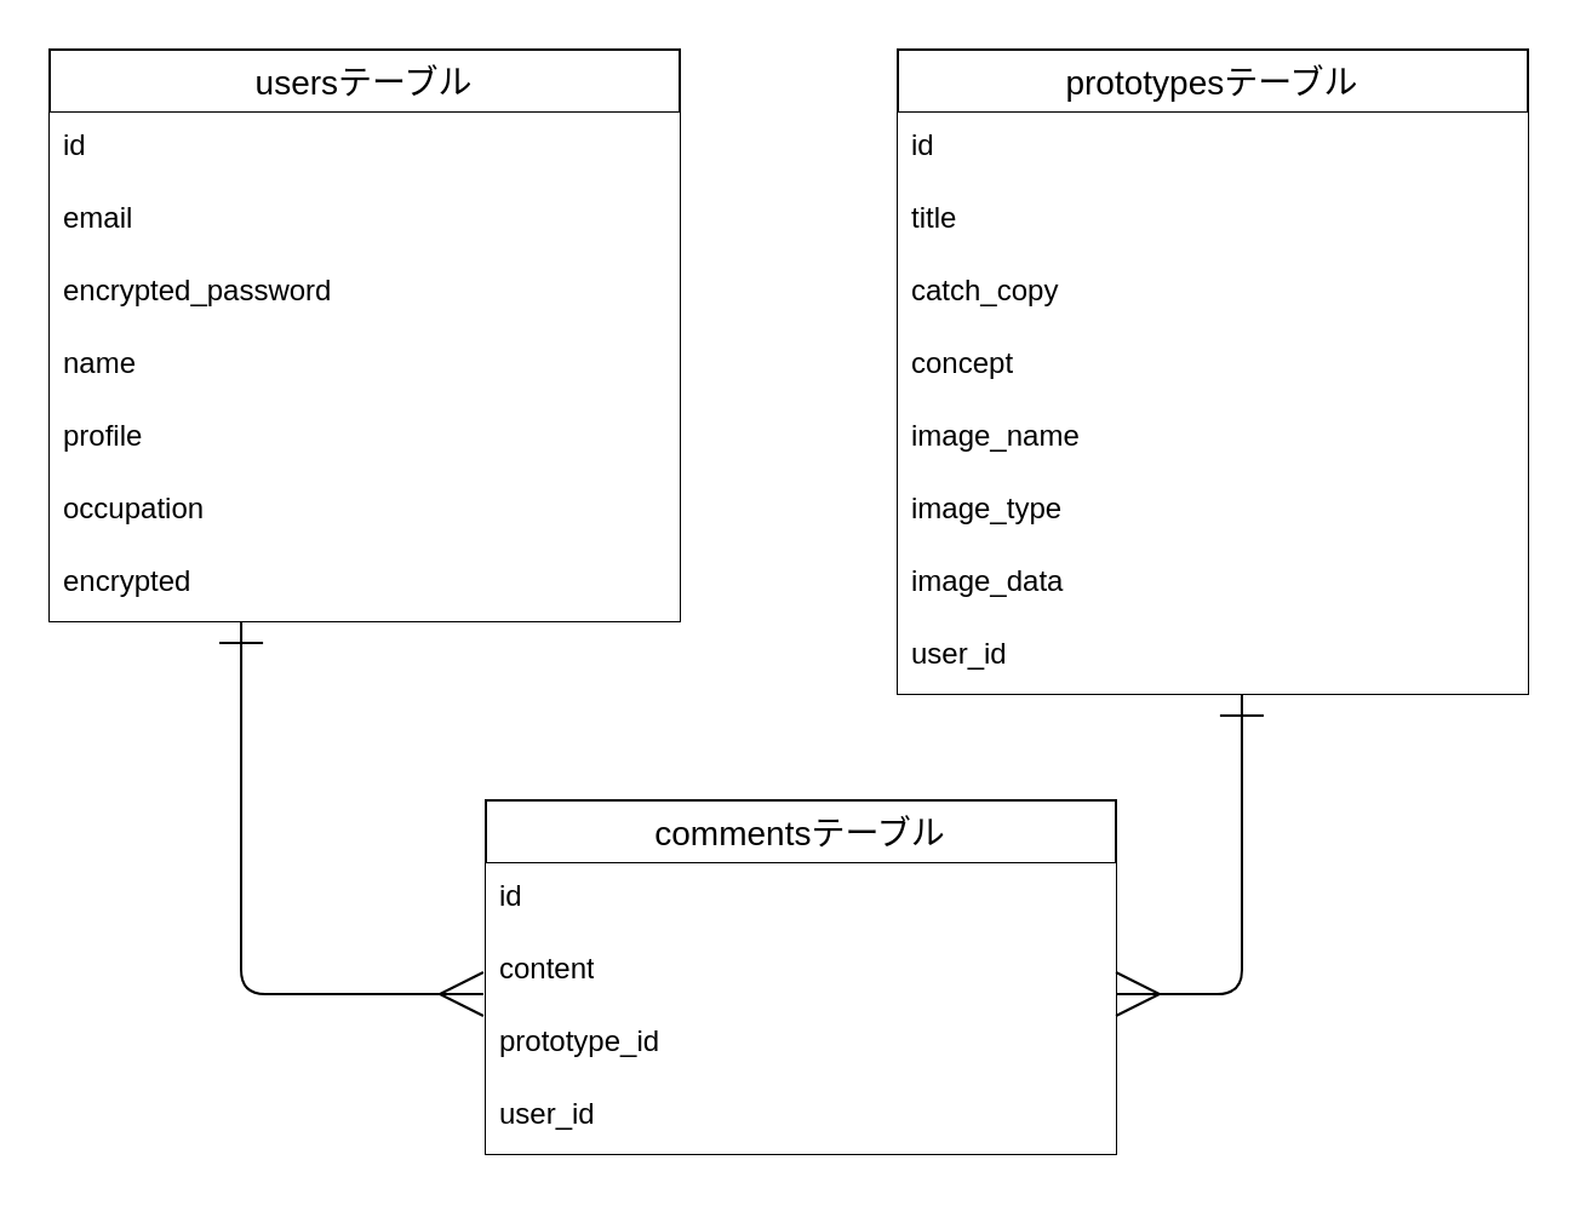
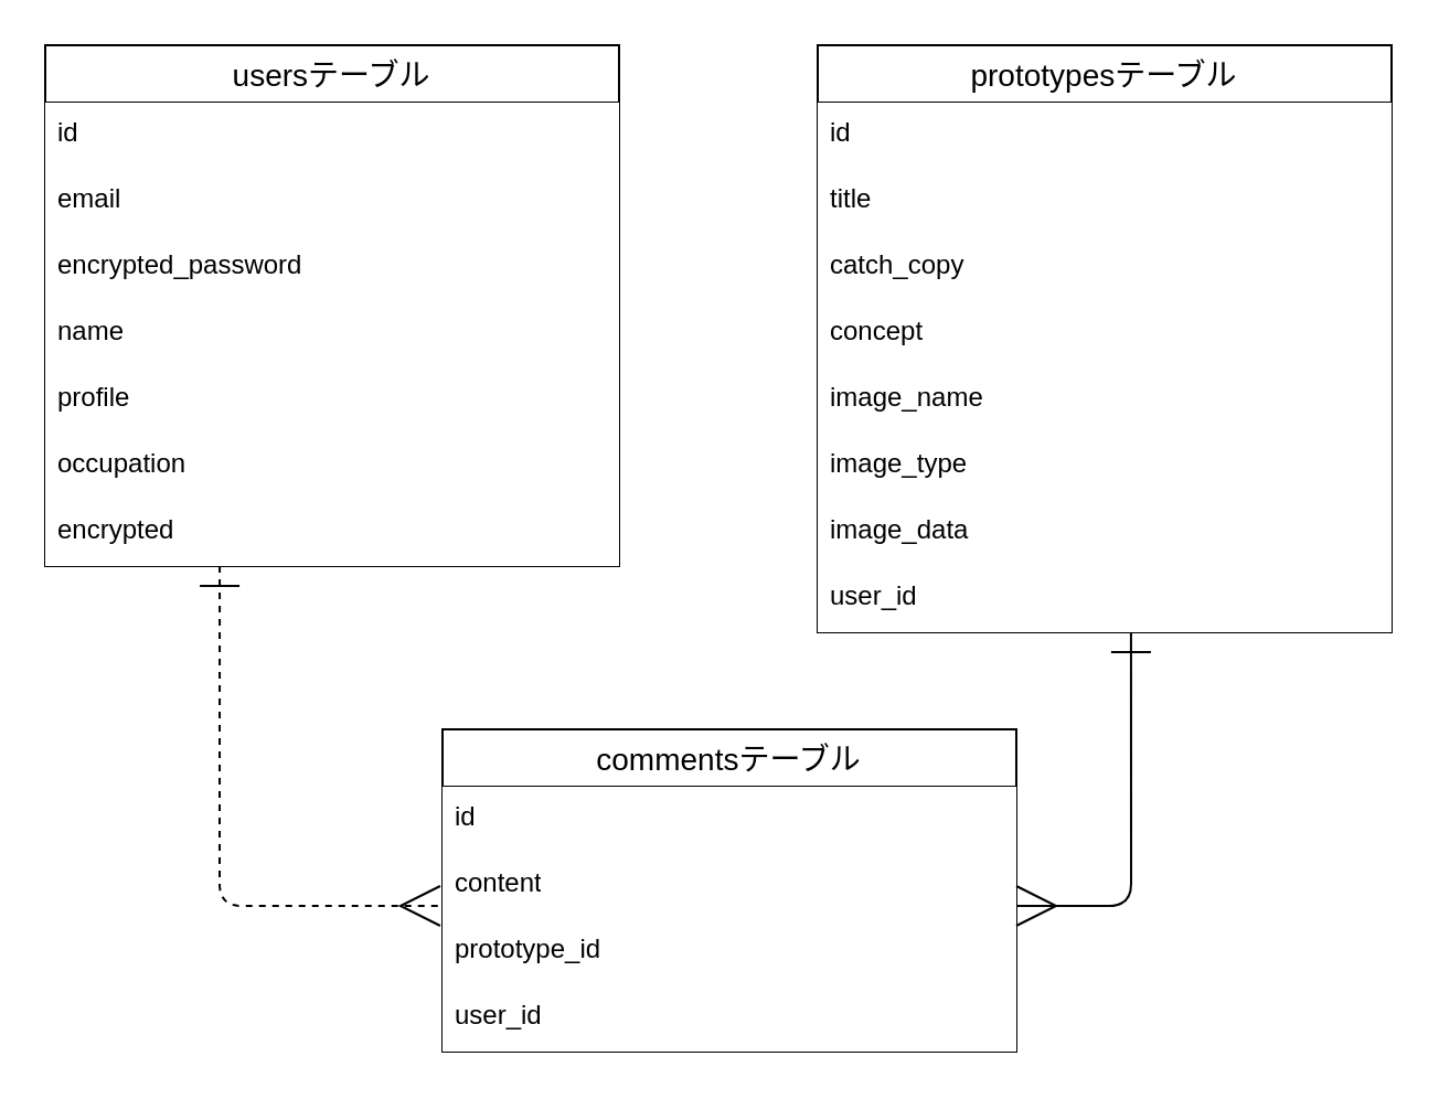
  <mxCell id="0" />
  <mxCell id="1" parent="0" />
  <mxCell id="2" value="usersテーブル" style="swimlane;fontStyle=0;childLayout=stackLayout;horizontal=1;startSize=26;horizontalStack=0;resizeParent=1;resizeParentMax=0;resizeLast=0;collapsible=1;marginBottom=0;align=center;fontSize=14;" parent="1" vertex="1"><mxGeometry x="20" y="20" width="260" height="236" as="geometry"><mxRectangle x="40" y="80" width="130" height="30" as="alternateBounds" /></mxGeometry></mxCell>
  <mxCell id="3" value="id" style="text;strokeColor=none;fillColor=default;spacingLeft=4;spacingRight=4;overflow=hidden;rotatable=0;points=[[0,0.5],[1,0.5]];portConstraint=eastwest;fontSize=12;whiteSpace=wrap;html=1;" parent="2" vertex="1"><mxGeometry y="26" width="260" height="30" as="geometry" /></mxCell>
  <mxCell id="4" style="edgeStyle=none;html=1;" parent="2" source="5" target="3" edge="1"><mxGeometry relative="1" as="geometry" /></mxCell>
  <mxCell id="5" value="email" style="text;strokeColor=none;fillColor=default;spacingLeft=4;spacingRight=4;overflow=hidden;rotatable=0;points=[[0,0.5],[1,0.5]];portConstraint=eastwest;fontSize=12;whiteSpace=wrap;html=1;" parent="2" vertex="1"><mxGeometry y="56" width="260" height="30" as="geometry" /></mxCell>
  <mxCell id="6" value="encrypted_password" style="text;spacingLeft=4;spacingRight=4;overflow=hidden;rotatable=0;points=[[0,0.5],[1,0.5]];portConstraint=eastwest;fontSize=12;whiteSpace=wrap;html=1;fillColor=default;" parent="2" vertex="1"><mxGeometry y="86" width="260" height="30" as="geometry" /></mxCell>
  <mxCell id="7" value="name" style="text;strokeColor=none;fillColor=default;spacingLeft=4;spacingRight=4;overflow=hidden;rotatable=0;points=[[0,0.5],[1,0.5]];portConstraint=eastwest;fontSize=12;whiteSpace=wrap;html=1;" parent="2" vertex="1"><mxGeometry y="116" width="260" height="30" as="geometry" /></mxCell>
  <mxCell id="8" value="profile" style="text;strokeColor=none;fillColor=default;spacingLeft=4;spacingRight=4;overflow=hidden;rotatable=0;points=[[0,0.5],[1,0.5]];portConstraint=eastwest;fontSize=12;whiteSpace=wrap;html=1;" parent="2" vertex="1"><mxGeometry y="146" width="260" height="30" as="geometry" /></mxCell>
  <mxCell id="9" value="occupation" style="text;strokeColor=none;fillColor=default;spacingLeft=4;spacingRight=4;overflow=hidden;rotatable=0;points=[[0,0.5],[1,0.5]];portConstraint=eastwest;fontSize=12;whiteSpace=wrap;html=1;" parent="2" vertex="1"><mxGeometry y="176" width="260" height="30" as="geometry" /></mxCell>
  <mxCell id="10" value="encrypted" style="text;strokeColor=none;fillColor=default;spacingLeft=4;spacingRight=4;overflow=hidden;rotatable=0;points=[[0,0.5],[1,0.5]];portConstraint=eastwest;fontSize=12;whiteSpace=wrap;html=1;" parent="2" vertex="1"><mxGeometry y="206" width="260" height="30" as="geometry" /></mxCell>
  <mxCell id="11" value="prototypesテーブル" style="swimlane;fontStyle=0;childLayout=stackLayout;horizontal=1;startSize=26;horizontalStack=0;resizeParent=1;resizeParentMax=0;resizeLast=0;collapsible=1;marginBottom=0;align=center;fontSize=14;" vertex="1" parent="1"><mxGeometry x="370" y="20" width="260" height="266" as="geometry"><mxRectangle x="40" y="80" width="130" height="30" as="alternateBounds" /></mxGeometry></mxCell>
  <mxCell id="12" value="id" style="text;strokeColor=none;fillColor=default;spacingLeft=4;spacingRight=4;overflow=hidden;rotatable=0;points=[[0,0.5],[1,0.5]];portConstraint=eastwest;fontSize=12;whiteSpace=wrap;html=1;" vertex="1" parent="11"><mxGeometry y="26" width="260" height="30" as="geometry" /></mxCell>
  <mxCell id="13" style="edgeStyle=none;html=1;" edge="1" parent="11" source="14" target="12"><mxGeometry relative="1" as="geometry" /></mxCell>
  <mxCell id="14" value="title" style="text;strokeColor=none;fillColor=default;spacingLeft=4;spacingRight=4;overflow=hidden;rotatable=0;points=[[0,0.5],[1,0.5]];portConstraint=eastwest;fontSize=12;whiteSpace=wrap;html=1;" vertex="1" parent="11"><mxGeometry y="56" width="260" height="30" as="geometry" /></mxCell>
  <mxCell id="15" value="catch_copy" style="text;strokeColor=none;fillColor=default;spacingLeft=4;spacingRight=4;overflow=hidden;rotatable=0;points=[[0,0.5],[1,0.5]];portConstraint=eastwest;fontSize=12;whiteSpace=wrap;html=1;" vertex="1" parent="11"><mxGeometry y="86" width="260" height="30" as="geometry" /></mxCell>
  <mxCell id="16" value="concept" style="text;strokeColor=none;fillColor=default;spacingLeft=4;spacingRight=4;overflow=hidden;rotatable=0;points=[[0,0.5],[1,0.5]];portConstraint=eastwest;fontSize=12;whiteSpace=wrap;html=1;" vertex="1" parent="11"><mxGeometry y="116" width="260" height="30" as="geometry" /></mxCell>
  <mxCell id="17" value="image_name" style="text;strokeColor=none;fillColor=default;spacingLeft=4;spacingRight=4;overflow=hidden;rotatable=0;points=[[0,0.5],[1,0.5]];portConstraint=eastwest;fontSize=12;whiteSpace=wrap;html=1;" vertex="1" parent="11"><mxGeometry y="146" width="260" height="30" as="geometry" /></mxCell>
  <mxCell id="18" value="image_type" style="text;strokeColor=none;fillColor=default;spacingLeft=4;spacingRight=4;overflow=hidden;rotatable=0;points=[[0,0.5],[1,0.5]];portConstraint=eastwest;fontSize=12;whiteSpace=wrap;html=1;" vertex="1" parent="11"><mxGeometry y="176" width="260" height="30" as="geometry" /></mxCell>
  <mxCell id="19" value="image_data" style="text;strokeColor=none;fillColor=default;spacingLeft=4;spacingRight=4;overflow=hidden;rotatable=0;points=[[0,0.5],[1,0.5]];portConstraint=eastwest;fontSize=12;whiteSpace=wrap;html=1;" vertex="1" parent="11"><mxGeometry y="206" width="260" height="30" as="geometry" /></mxCell>
  <mxCell id="20" value="user_id" style="text;strokeColor=none;fillColor=default;spacingLeft=4;spacingRight=4;overflow=hidden;rotatable=0;points=[[0,0.5],[1,0.5]];portConstraint=eastwest;fontSize=12;whiteSpace=wrap;html=1;" vertex="1" parent="11"><mxGeometry y="236" width="260" height="30" as="geometry" /></mxCell>
  <mxCell id="21" value="commentsテーブル" style="swimlane;fontStyle=0;childLayout=stackLayout;horizontal=1;startSize=26;horizontalStack=0;resizeParent=1;resizeParentMax=0;resizeLast=0;collapsible=1;marginBottom=0;align=center;fontSize=14;" vertex="1" parent="1"><mxGeometry x="200" y="330" width="260" height="146" as="geometry"><mxRectangle x="40" y="80" width="130" height="30" as="alternateBounds" /></mxGeometry></mxCell>
  <mxCell id="22" value="id" style="text;strokeColor=none;fillColor=default;spacingLeft=4;spacingRight=4;overflow=hidden;rotatable=0;points=[[0,0.5],[1,0.5]];portConstraint=eastwest;fontSize=12;whiteSpace=wrap;html=1;" vertex="1" parent="21"><mxGeometry y="26" width="260" height="30" as="geometry" /></mxCell>
  <mxCell id="23" style="edgeStyle=none;html=1;" edge="1" parent="21" source="24" target="22"><mxGeometry relative="1" as="geometry" /></mxCell>
  <mxCell id="24" value="content" style="text;strokeColor=none;fillColor=default;spacingLeft=4;spacingRight=4;overflow=hidden;rotatable=0;points=[[0,0.5],[1,0.5]];portConstraint=eastwest;fontSize=12;whiteSpace=wrap;html=1;" vertex="1" parent="21"><mxGeometry y="56" width="260" height="30" as="geometry" /></mxCell>
  <mxCell id="25" value="prototype_id" style="text;strokeColor=none;fillColor=default;spacingLeft=4;spacingRight=4;overflow=hidden;rotatable=0;points=[[0,0.5],[1,0.5]];portConstraint=eastwest;fontSize=12;whiteSpace=wrap;html=1;" vertex="1" parent="21"><mxGeometry y="86" width="260" height="30" as="geometry" /></mxCell>
  <mxCell id="26" value="user_id&lt;div&gt;&lt;br&gt;&lt;/div&gt;" style="text;strokeColor=none;fillColor=default;spacingLeft=4;spacingRight=4;overflow=hidden;rotatable=0;points=[[0,0.5],[1,0.5]];portConstraint=eastwest;fontSize=12;whiteSpace=wrap;html=1;" vertex="1" parent="21"><mxGeometry y="116" width="260" height="30" as="geometry" /></mxCell>
- <mxCell id="27" value="" style="edgeStyle=orthogonalEdgeStyle;fontSize=12;html=1;endArrow=ERmany;entryX=-0.004;entryY=0.8;entryDx=0;entryDy=0;startArrow=ERone;startFill=0;startSize=16;endSize=16;entryPerimeter=0;exitX=0.304;exitY=1;exitDx=0;exitDy=0;exitPerimeter=0;" edge="1" parent="1" source="10" target="24"><mxGeometry width="100" height="100" relative="1" as="geometry"><mxPoint x="34" y="257" as="sourcePoint" /><mxPoint x="290" y="300" as="targetPoint" /></mxGeometry></mxCell>
+ <mxCell id="27" value="" style="edgeStyle=orthogonalEdgeStyle;fontSize=12;html=1;endArrow=ERmany;entryX=-0.004;entryY=0.8;entryDx=0;entryDy=0;startArrow=ERone;startFill=0;startSize=16;endSize=16;entryPerimeter=0;exitX=0.304;exitY=1;exitDx=0;exitDy=0;exitPerimeter=0;dashed=1;" edge="1" parent="1" source="10" target="24"><mxGeometry width="100" height="100" relative="1" as="geometry"><mxPoint x="34" y="257" as="sourcePoint" /><mxPoint x="290" y="300" as="targetPoint" /></mxGeometry></mxCell>
  <mxCell id="28" value="" style="edgeStyle=orthogonalEdgeStyle;fontSize=12;html=1;endArrow=ERmany;exitX=0.546;exitY=1;exitDx=0;exitDy=0;startArrow=ERone;startFill=0;startSize=16;endSize=16;exitPerimeter=0;" edge="1" parent="1" source="20"><mxGeometry width="100" height="100" relative="1" as="geometry"><mxPoint x="500" y="370" as="sourcePoint" /><mxPoint x="460" y="410" as="targetPoint" /><Array as="points"><mxPoint x="512" y="410" /></Array></mxGeometry></mxCell>
